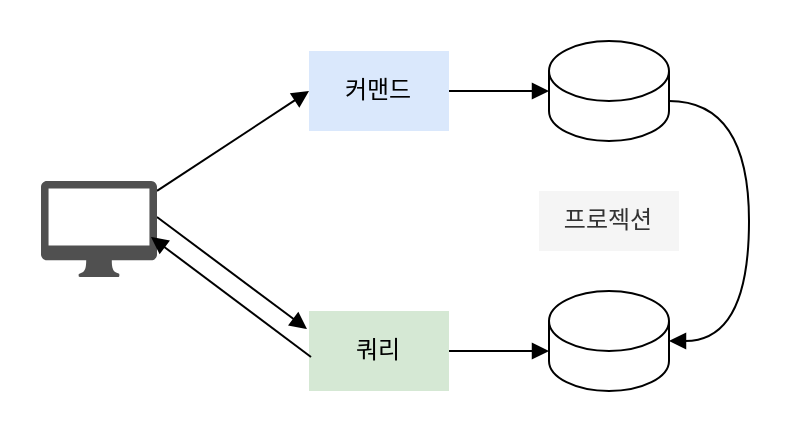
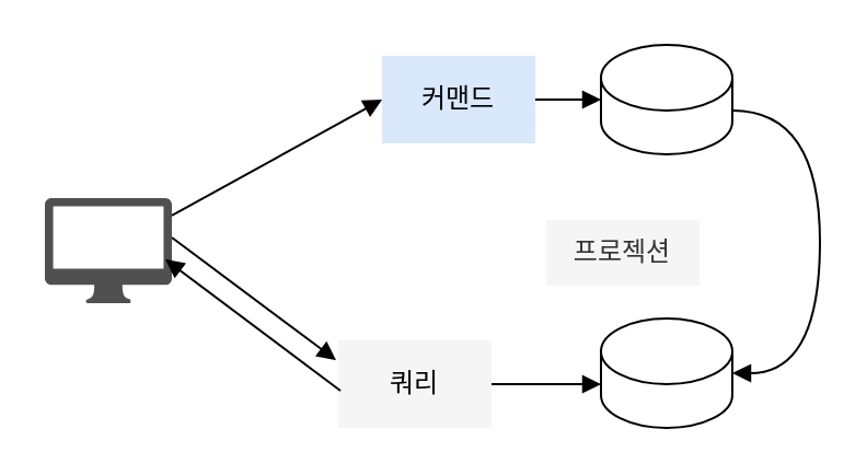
  <mxCell id="0" />
  <mxCell id="1" parent="0" />
  <mxCell id="2" style="rounded=0;orthogonalLoop=1;jettySize=auto;html=1;entryX=0;entryY=0.5;entryDx=0;entryDy=0;endArrow=block;endFill=1;" edge="1" parent="1" source="4" target="5"><mxGeometry relative="1" as="geometry" /></mxCell>
  <mxCell id="3" style="rounded=0;orthogonalLoop=1;jettySize=auto;html=1;entryX=0;entryY=0.25;entryDx=0;entryDy=0;endArrow=block;endFill=1;exitX=1.034;exitY=0.396;exitDx=0;exitDy=0;exitPerimeter=0;" edge="1" parent="1"><mxGeometry relative="1" as="geometry"><mxPoint x="77.972" y="108.008" as="sourcePoint" /><mxPoint x="153" y="164" as="targetPoint" /></mxGeometry></mxCell>
  <mxCell id="4" value="" style="sketch=0;pointerEvents=1;shadow=0;dashed=0;html=1;strokeColor=none;fillColor=#505050;labelPosition=center;verticalLabelPosition=bottom;verticalAlign=top;outlineConnect=0;align=center;shape=mxgraph.office.devices.mac_client;" vertex="1" parent="1"><mxGeometry x="20" y="90" width="58" height="48" as="geometry" /></mxCell>
- <mxCell id="5" value="커맨드" style="rounded=0;whiteSpace=wrap;html=1;fillColor=#dae8fc;strokeColor=none;" vertex="1" parent="1"><mxGeometry x="154" y="25" width="70" height="40" as="geometry" /></mxCell>
- <mxCell id="6" value="쿼리" style="rounded=0;whiteSpace=wrap;html=1;fillColor=#d5e8d4;strokeColor=none;" vertex="1" parent="1"><mxGeometry x="154" y="155" width="70" height="40" as="geometry" /></mxCell>
+ <mxCell id="5" value="커맨드" style="rounded=0;whiteSpace=wrap;html=1;fillColor=#dae8fc;strokeColor=none;" vertex="1" parent="1"><mxGeometry x="174" y="25" width="70" height="40" as="geometry" /></mxCell>
+ <mxCell id="6" value="쿼리" style="rounded=0;whiteSpace=wrap;html=1;fillColor=#f5f5f5;strokeColor=none;" vertex="1" parent="1"><mxGeometry x="154" y="155" width="70" height="40" as="geometry" /></mxCell>
  <mxCell id="7" value="" style="shape=cylinder3;whiteSpace=wrap;html=1;boundedLbl=1;backgroundOutline=1;size=15;" vertex="1" parent="1"><mxGeometry x="274" y="20" width="60" height="50" as="geometry" /></mxCell>
  <mxCell id="8" value="" style="shape=cylinder3;whiteSpace=wrap;html=1;boundedLbl=1;backgroundOutline=1;size=15;" vertex="1" parent="1"><mxGeometry x="274" y="145" width="60" height="50" as="geometry" /></mxCell>
- <mxCell id="9" value="프로젝션" style="rounded=0;whiteSpace=wrap;html=1;fillColor=#f5f5f5;fontColor=#333333;strokeColor=none;" vertex="1" parent="1"><mxGeometry x="269" y="95" width="70" height="30" as="geometry" /></mxCell>
+ <mxCell id="9" value="프로젝션" style="rounded=0;whiteSpace=wrap;html=1;fillColor=#f5f5f5;fontColor=#333333;strokeColor=none;" vertex="1" parent="1"><mxGeometry x="249" y="100" width="70" height="30" as="geometry" /></mxCell>
  <mxCell id="10" style="edgeStyle=orthogonalEdgeStyle;rounded=0;orthogonalLoop=1;jettySize=auto;html=1;entryX=0;entryY=0.5;entryDx=0;entryDy=0;entryPerimeter=0;endArrow=block;endFill=1;" edge="1" parent="1" source="5" target="7"><mxGeometry relative="1" as="geometry" /></mxCell>
  <mxCell id="11" style="edgeStyle=orthogonalEdgeStyle;rounded=0;orthogonalLoop=1;jettySize=auto;html=1;entryX=0;entryY=0;entryDx=0;entryDy=30;entryPerimeter=0;endArrow=block;endFill=1;" edge="1" parent="1" source="6" target="8"><mxGeometry relative="1" as="geometry" /></mxCell>
  <mxCell id="12" style="edgeStyle=orthogonalEdgeStyle;rounded=0;orthogonalLoop=1;jettySize=auto;html=1;entryX=1;entryY=0.5;entryDx=0;entryDy=0;entryPerimeter=0;endArrow=block;endFill=1;curved=1;exitX=1;exitY=0;exitDx=0;exitDy=30;exitPerimeter=0;" edge="1" parent="1" source="7" target="8"><mxGeometry relative="1" as="geometry"><Array as="points"><mxPoint x="374" y="50" /><mxPoint x="374" y="170" /></Array></mxGeometry></mxCell>
  <mxCell id="13" style="rounded=0;orthogonalLoop=1;jettySize=auto;html=1;entryX=0;entryY=0.25;entryDx=0;entryDy=0;endArrow=none;endFill=1;exitX=1.034;exitY=0.396;exitDx=0;exitDy=0;exitPerimeter=0;startArrow=block;startFill=1;" edge="1" parent="1"><mxGeometry relative="1" as="geometry"><mxPoint x="75" y="118" as="sourcePoint" /><mxPoint x="155" y="178" as="targetPoint" /></mxGeometry></mxCell>
